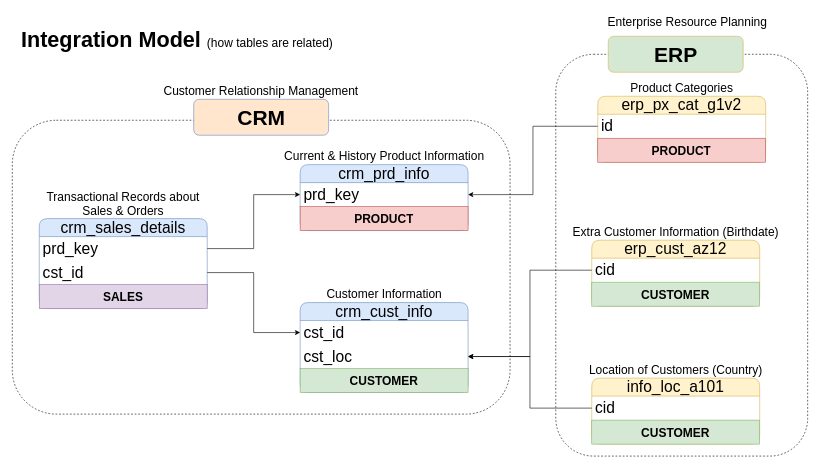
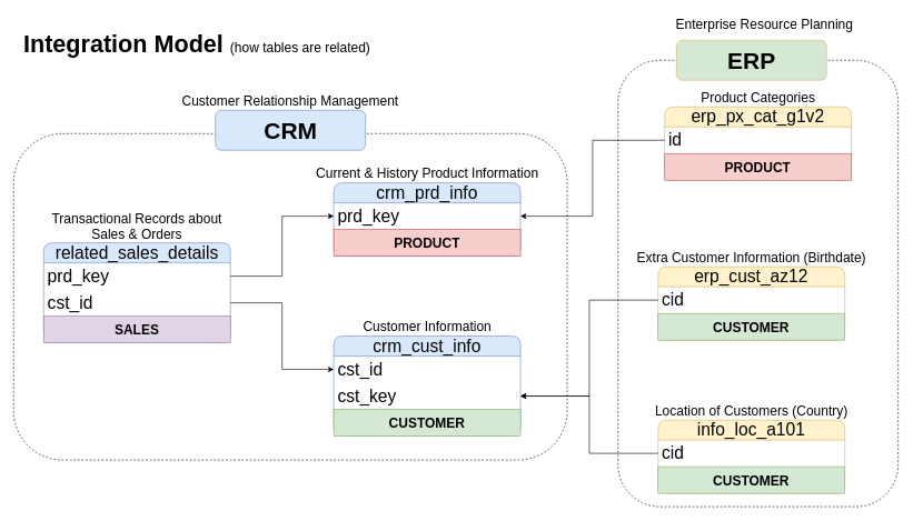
  <mxCell id="0" />
  <mxCell id="1" parent="0" />
  <mxCell id="2" value="" style="rounded=1;whiteSpace=wrap;html=1;fillColor=none;dashed=1;" parent="1" vertex="1"><mxGeometry x="20" y="200" width="830" height="490" as="geometry" /></mxCell>
  <mxCell id="3" value="&lt;b&gt;&lt;font style=&quot;font-size: 36px;&quot;&gt;Integration Model &lt;/font&gt;&lt;/b&gt;&lt;font style=&quot;font-size: 20px;&quot;&gt;(how tables are related)&lt;/font&gt;" style="text;html=1;align=center;verticalAlign=middle;whiteSpace=wrap;rounded=0;" parent="1" vertex="1"><mxGeometry x="20" y="50" width="550" height="30" as="geometry" /></mxCell>
- <mxCell id="4" value="crm_sales_details" style="swimlane;fontStyle=0;childLayout=stackLayout;horizontal=1;startSize=30;horizontalStack=0;resizeParent=1;resizeParentMax=0;resizeLast=0;collapsible=1;marginBottom=0;whiteSpace=wrap;html=1;rounded=1;fillColor=#dae8fc;strokeColor=#6c8ebf;fontSize=26;" parent="1" vertex="1"><mxGeometry x="65" y="364" width="280" height="150" as="geometry" /></mxCell>
+ <mxCell id="4" value="related_sales_details" style="swimlane;fontStyle=0;childLayout=stackLayout;horizontal=1;startSize=30;horizontalStack=0;resizeParent=1;resizeParentMax=0;resizeLast=0;collapsible=1;marginBottom=0;whiteSpace=wrap;html=1;rounded=1;fillColor=#dae8fc;strokeColor=#6c8ebf;fontSize=26;" parent="1" vertex="1"><mxGeometry x="65" y="364" width="280" height="150" as="geometry" /></mxCell>
  <mxCell id="5" value="prd_key" style="text;strokeColor=none;fillColor=none;align=left;verticalAlign=middle;spacingLeft=4;spacingRight=4;overflow=hidden;points=[[0,0.5],[1,0.5]];portConstraint=eastwest;rotatable=0;whiteSpace=wrap;html=1;fontSize=26;" parent="4" vertex="1"><mxGeometry y="30" width="280" height="40" as="geometry" /></mxCell>
  <mxCell id="6" value="cst_id" style="text;strokeColor=none;fillColor=none;align=left;verticalAlign=middle;spacingLeft=4;spacingRight=4;overflow=hidden;points=[[0,0.5],[1,0.5]];portConstraint=eastwest;rotatable=0;whiteSpace=wrap;html=1;fontSize=26;" parent="4" vertex="1"><mxGeometry y="70" width="280" height="40" as="geometry" /></mxCell>
  <mxCell id="7" value="&lt;span style=&quot;font-size: 20px;&quot;&gt;&lt;b&gt;SALES&lt;/b&gt;&lt;/span&gt;" style="text;html=1;strokeColor=#9673a6;fillColor=#e1d5e7;align=center;verticalAlign=middle;whiteSpace=wrap;overflow=hidden;" parent="4" vertex="1"><mxGeometry y="110" width="280" height="40" as="geometry" /></mxCell>
  <mxCell id="8" value="&lt;font style=&quot;font-size: 20px;&quot;&gt;Transactional Records about Sales &amp;amp; Orders&lt;/font&gt;" style="text;html=1;align=center;verticalAlign=middle;whiteSpace=wrap;rounded=0;" parent="1" vertex="1"><mxGeometry x="60" y="324" width="290" height="30" as="geometry" /></mxCell>
  <mxCell id="9" value="&lt;font style=&quot;font-size: 20px;&quot;&gt;Customer Information&lt;/font&gt;" style="text;html=1;align=center;verticalAlign=middle;whiteSpace=wrap;rounded=0;" parent="1" vertex="1"><mxGeometry x="532.5" y="474" width="215" height="30" as="geometry" /></mxCell>
  <mxCell id="10" value="crm_cust_info" style="swimlane;fontStyle=0;childLayout=stackLayout;horizontal=1;startSize=30;horizontalStack=0;resizeParent=1;resizeParentMax=0;resizeLast=0;collapsible=1;marginBottom=0;whiteSpace=wrap;html=1;rounded=1;fillColor=#dae8fc;strokeColor=#6c8ebf;fontSize=26;" parent="1" vertex="1"><mxGeometry x="500" y="504" width="280" height="150" as="geometry" /></mxCell>
  <mxCell id="11" value="cst_id" style="text;strokeColor=none;fillColor=none;align=left;verticalAlign=middle;spacingLeft=4;spacingRight=4;overflow=hidden;points=[[0,0.5],[1,0.5]];portConstraint=eastwest;rotatable=0;whiteSpace=wrap;html=1;fontSize=26;" parent="10" vertex="1"><mxGeometry y="30" width="280" height="40" as="geometry" /></mxCell>
- <mxCell id="12" value="cst_loc" style="text;strokeColor=none;fillColor=none;align=left;verticalAlign=middle;spacingLeft=4;spacingRight=4;overflow=hidden;points=[[0,0.5],[1,0.5]];portConstraint=eastwest;rotatable=0;whiteSpace=wrap;html=1;fontSize=26;" parent="10" vertex="1"><mxGeometry y="70" width="280" height="40" as="geometry" /></mxCell>
+ <mxCell id="12" value="cst_key" style="text;strokeColor=none;fillColor=none;align=left;verticalAlign=middle;spacingLeft=4;spacingRight=4;overflow=hidden;points=[[0,0.5],[1,0.5]];portConstraint=eastwest;rotatable=0;whiteSpace=wrap;html=1;fontSize=26;" parent="10" vertex="1"><mxGeometry y="70" width="280" height="40" as="geometry" /></mxCell>
  <mxCell id="13" value="&lt;span style=&quot;font-size: 20px;&quot;&gt;&lt;b&gt;CUSTOMER&lt;/b&gt;&lt;/span&gt;" style="text;html=1;strokeColor=#82b366;fillColor=#d5e8d4;align=center;verticalAlign=middle;whiteSpace=wrap;overflow=hidden;" parent="10" vertex="1"><mxGeometry y="110" width="280" height="40" as="geometry" /></mxCell>
  <mxCell id="14" value="&lt;font style=&quot;font-size: 20px;&quot;&gt;Current &amp;amp; History Product Information&lt;/font&gt;" style="text;html=1;align=center;verticalAlign=middle;whiteSpace=wrap;rounded=0;" parent="1" vertex="1"><mxGeometry x="463.75" y="244" width="352.5" height="30" as="geometry" /></mxCell>
  <mxCell id="15" value="crm_prd_info" style="swimlane;fontStyle=0;childLayout=stackLayout;horizontal=1;startSize=30;horizontalStack=0;resizeParent=1;resizeParentMax=0;resizeLast=0;collapsible=1;marginBottom=0;whiteSpace=wrap;html=1;rounded=1;fillColor=#dae8fc;strokeColor=#6c8ebf;fontSize=26;" parent="1" vertex="1"><mxGeometry x="500" y="274" width="280" height="110" as="geometry" /></mxCell>
  <mxCell id="16" value="prd_key" style="text;strokeColor=none;fillColor=none;align=left;verticalAlign=middle;spacingLeft=4;spacingRight=4;overflow=hidden;points=[[0,0.5],[1,0.5]];portConstraint=eastwest;rotatable=0;whiteSpace=wrap;html=1;fontSize=26;" parent="15" vertex="1"><mxGeometry y="30" width="280" height="40" as="geometry" /></mxCell>
  <mxCell id="17" value="&lt;font style=&quot;font-size: 20px;&quot;&gt;&lt;b&gt;PRODUCT&lt;/b&gt;&lt;/font&gt;" style="text;html=1;strokeColor=#b85450;fillColor=#f8cecc;align=center;verticalAlign=middle;whiteSpace=wrap;overflow=hidden;" parent="15" vertex="1"><mxGeometry y="70" width="280" height="40" as="geometry" /></mxCell>
  <mxCell id="18" style="edgeStyle=orthogonalEdgeStyle;rounded=0;orthogonalLoop=1;jettySize=auto;html=1;entryX=0;entryY=0.5;entryDx=0;entryDy=0;" parent="1" source="5" target="16" edge="1"><mxGeometry relative="1" as="geometry" /></mxCell>
  <mxCell id="19" value="" style="rounded=1;whiteSpace=wrap;html=1;fillColor=none;dashed=1;" parent="1" vertex="1"><mxGeometry x="926.25" y="90" width="420" height="670" as="geometry" /></mxCell>
  <mxCell id="20" style="edgeStyle=orthogonalEdgeStyle;rounded=0;orthogonalLoop=1;jettySize=auto;html=1;entryX=0;entryY=0.5;entryDx=0;entryDy=0;" parent="1" source="6" target="11" edge="1"><mxGeometry relative="1" as="geometry" /></mxCell>
  <mxCell id="21" value="&lt;font style=&quot;font-size: 20px;&quot;&gt;Extra Customer Information (Birthdate)&lt;/font&gt;" style="text;html=1;align=center;verticalAlign=middle;whiteSpace=wrap;rounded=0;" parent="1" vertex="1"><mxGeometry x="950" y="370" width="352.5" height="30" as="geometry" /></mxCell>
  <mxCell id="22" value="erp_cust_az12" style="swimlane;fontStyle=0;childLayout=stackLayout;horizontal=1;startSize=30;horizontalStack=0;resizeParent=1;resizeParentMax=0;resizeLast=0;collapsible=1;marginBottom=0;whiteSpace=wrap;html=1;rounded=1;fillColor=#fff2cc;strokeColor=#d6b656;fontSize=26;" parent="1" vertex="1"><mxGeometry x="986.25" y="400" width="280" height="110" as="geometry" /></mxCell>
  <mxCell id="23" value="cid" style="text;strokeColor=none;fillColor=none;align=left;verticalAlign=middle;spacingLeft=4;spacingRight=4;overflow=hidden;points=[[0,0.5],[1,0.5]];portConstraint=eastwest;rotatable=0;whiteSpace=wrap;html=1;fontSize=26;" parent="22" vertex="1"><mxGeometry y="30" width="280" height="40" as="geometry" /></mxCell>
  <mxCell id="24" value="&lt;span style=&quot;font-size: 20px;&quot;&gt;&lt;b&gt;CUSTOMER&lt;/b&gt;&lt;/span&gt;" style="text;html=1;strokeColor=#82b366;fillColor=#d5e8d4;align=center;verticalAlign=middle;whiteSpace=wrap;overflow=hidden;" parent="22" vertex="1"><mxGeometry y="70" width="280" height="40" as="geometry" /></mxCell>
  <mxCell id="25" style="edgeStyle=orthogonalEdgeStyle;rounded=0;orthogonalLoop=1;jettySize=auto;html=1;entryX=1;entryY=0.5;entryDx=0;entryDy=0;" parent="1" source="23" target="12" edge="1"><mxGeometry relative="1" as="geometry" /></mxCell>
  <mxCell id="26" value="&lt;font style=&quot;font-size: 20px;&quot;&gt;Location of Customers (Country)&lt;/font&gt;" style="text;html=1;align=center;verticalAlign=middle;whiteSpace=wrap;rounded=0;" parent="1" vertex="1"><mxGeometry x="950" y="600" width="352.5" height="30" as="geometry" /></mxCell>
  <mxCell id="27" value="info_loc_a101" style="swimlane;fontStyle=0;childLayout=stackLayout;horizontal=1;startSize=30;horizontalStack=0;resizeParent=1;resizeParentMax=0;resizeLast=0;collapsible=1;marginBottom=0;whiteSpace=wrap;html=1;rounded=1;fillColor=#fff2cc;strokeColor=#d6b656;fontSize=26;" parent="1" vertex="1"><mxGeometry x="986.25" y="630" width="280" height="110" as="geometry" /></mxCell>
  <mxCell id="28" value="cid" style="text;strokeColor=none;fillColor=none;align=left;verticalAlign=middle;spacingLeft=4;spacingRight=4;overflow=hidden;points=[[0,0.5],[1,0.5]];portConstraint=eastwest;rotatable=0;whiteSpace=wrap;html=1;fontSize=26;" parent="27" vertex="1"><mxGeometry y="30" width="280" height="40" as="geometry" /></mxCell>
  <mxCell id="29" value="&lt;span style=&quot;font-size: 20px;&quot;&gt;&lt;b&gt;CUSTOMER&lt;/b&gt;&lt;/span&gt;" style="text;html=1;strokeColor=#82b366;fillColor=#d5e8d4;align=center;verticalAlign=middle;whiteSpace=wrap;overflow=hidden;" parent="27" vertex="1"><mxGeometry y="70" width="280" height="40" as="geometry" /></mxCell>
  <mxCell id="30" style="edgeStyle=orthogonalEdgeStyle;rounded=0;orthogonalLoop=1;jettySize=auto;html=1;entryX=1;entryY=0.5;entryDx=0;entryDy=0;" parent="1" source="28" target="12" edge="1"><mxGeometry relative="1" as="geometry" /></mxCell>
  <mxCell id="31" value="&lt;font style=&quot;font-size: 20px;&quot;&gt;Product Categories&lt;/font&gt;" style="text;html=1;align=center;verticalAlign=middle;whiteSpace=wrap;rounded=0;" parent="1" vertex="1"><mxGeometry x="960" y="130" width="352.5" height="30" as="geometry" /></mxCell>
  <mxCell id="32" value="erp_px_cat_g1v2" style="swimlane;fontStyle=0;childLayout=stackLayout;horizontal=1;startSize=30;horizontalStack=0;resizeParent=1;resizeParentMax=0;resizeLast=0;collapsible=1;marginBottom=0;whiteSpace=wrap;html=1;rounded=1;fillColor=#fff2cc;strokeColor=#d6b656;fontSize=26;" parent="1" vertex="1"><mxGeometry x="996.25" y="160" width="280" height="110" as="geometry" /></mxCell>
  <mxCell id="33" value="id" style="text;strokeColor=none;fillColor=none;align=left;verticalAlign=middle;spacingLeft=4;spacingRight=4;overflow=hidden;points=[[0,0.5],[1,0.5]];portConstraint=eastwest;rotatable=0;whiteSpace=wrap;html=1;fontSize=26;" parent="32" vertex="1"><mxGeometry y="30" width="280" height="40" as="geometry" /></mxCell>
  <mxCell id="34" value="&lt;font style=&quot;font-size: 20px;&quot;&gt;&lt;b&gt;PRODUCT&lt;/b&gt;&lt;/font&gt;" style="text;html=1;strokeColor=#b85450;fillColor=#f8cecc;align=center;verticalAlign=middle;whiteSpace=wrap;overflow=hidden;" parent="32" vertex="1"><mxGeometry y="70" width="280" height="40" as="geometry" /></mxCell>
  <mxCell id="35" style="edgeStyle=orthogonalEdgeStyle;rounded=0;orthogonalLoop=1;jettySize=auto;html=1;entryX=1;entryY=0.5;entryDx=0;entryDy=0;" parent="1" source="33" target="16" edge="1"><mxGeometry relative="1" as="geometry" /></mxCell>
- <mxCell id="36" value="&lt;b&gt;&lt;font style=&quot;font-size: 35px;&quot;&gt;CRM&lt;/font&gt;&lt;/b&gt;" style="rounded=1;whiteSpace=wrap;html=1;fillColor=#ffe6cc;strokeColor=#6c8ebf;" parent="1" vertex="1"><mxGeometry x="322.5" y="165" width="225" height="60" as="geometry" /></mxCell>
+ <mxCell id="36" value="&lt;b&gt;&lt;font style=&quot;font-size: 35px;&quot;&gt;CRM&lt;/font&gt;&lt;/b&gt;" style="rounded=1;whiteSpace=wrap;html=1;fillColor=#dae8fc;strokeColor=#6c8ebf;" parent="1" vertex="1"><mxGeometry x="322.5" y="165" width="225" height="60" as="geometry" /></mxCell>
  <mxCell id="37" value="&lt;b&gt;&lt;font style=&quot;font-size: 35px;&quot;&gt;ERP&lt;/font&gt;&lt;/b&gt;" style="rounded=1;whiteSpace=wrap;html=1;fillColor=#d5e8d4;strokeColor=#d6b656;" parent="1" vertex="1"><mxGeometry x="1013.75" y="60" width="225" height="60" as="geometry" /></mxCell>
  <mxCell id="38" value="&lt;font style=&quot;font-size: 20px;&quot;&gt;Customer Relationship Management&lt;/font&gt;" style="text;html=1;align=center;verticalAlign=middle;whiteSpace=wrap;rounded=0;" vertex="1" parent="1"><mxGeometry x="256.25" y="135" width="357.5" height="30" as="geometry" /></mxCell>
  <mxCell id="39" value="&lt;font style=&quot;font-size: 20px;&quot;&gt;Enterprise Resource Planning&lt;/font&gt;" style="text;html=1;align=center;verticalAlign=middle;whiteSpace=wrap;rounded=0;" vertex="1" parent="1"><mxGeometry x="989.25" y="20" width="314" height="30" as="geometry" /></mxCell>
